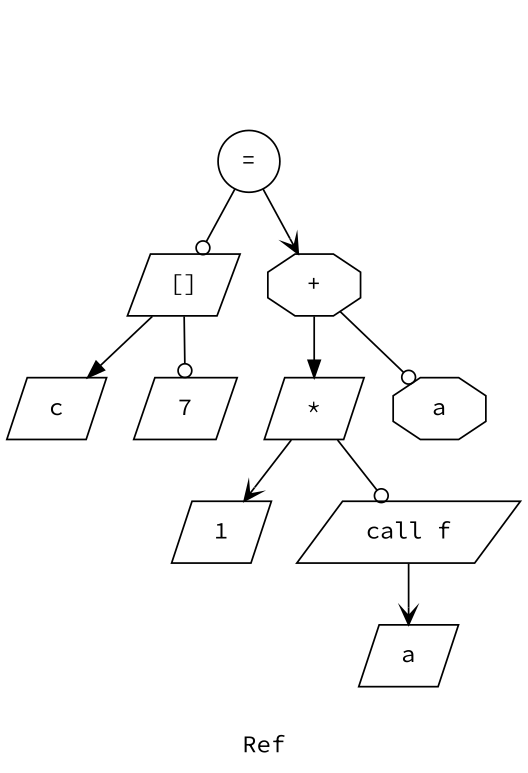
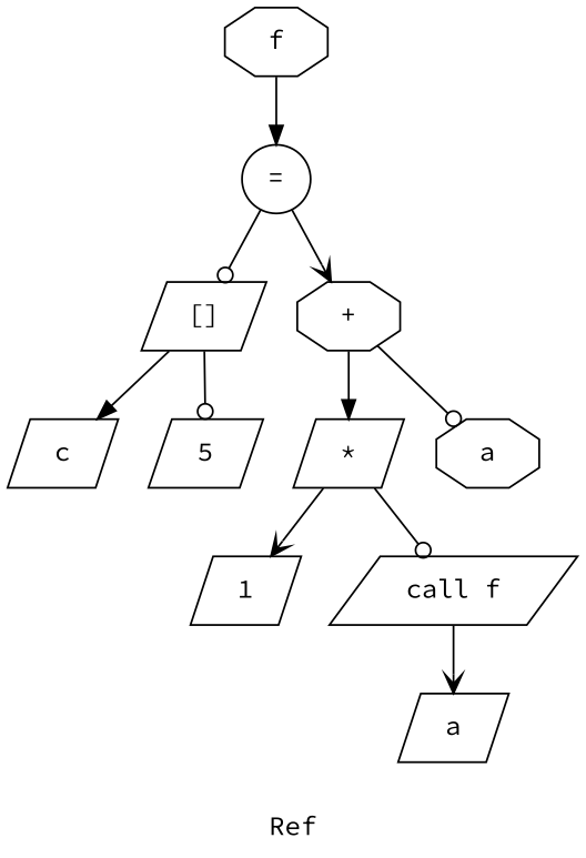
  digraph {
    fontname="Source Code Pro"
    label=Ref
    node [fontname="Source Code Pro" shape=parallelogram]
    edge [arrowhead=odot fontname="Source Code Pro"]
+   n1 [label=f shape=octagon]
    n2 [label="=" shape=circle]
    n3 [label="[]"]
    n4 [label="+" shape=octagon]
    n5 [label=c]
-   n6 [label=7]
+   n6 [label=5]
    n7 [label="*"]
    n8 [label=a shape=octagon]
    n9 [label=1]
    n10 [label="call f"]
    n11 [label=a]
+   n1 -> n2 [arrowhead=normal]
    n2 -> n3
    n2 -> n4 [arrowhead=vee]
    n3 -> n5 [arrowhead=normal]
    n3 -> n6
    n4 -> n7 [arrowhead=normal]
    n4 -> n8
    n7 -> n9 [arrowhead=vee]
    n7 -> n10
    n10 -> n11 [arrowhead=vee]
  }
